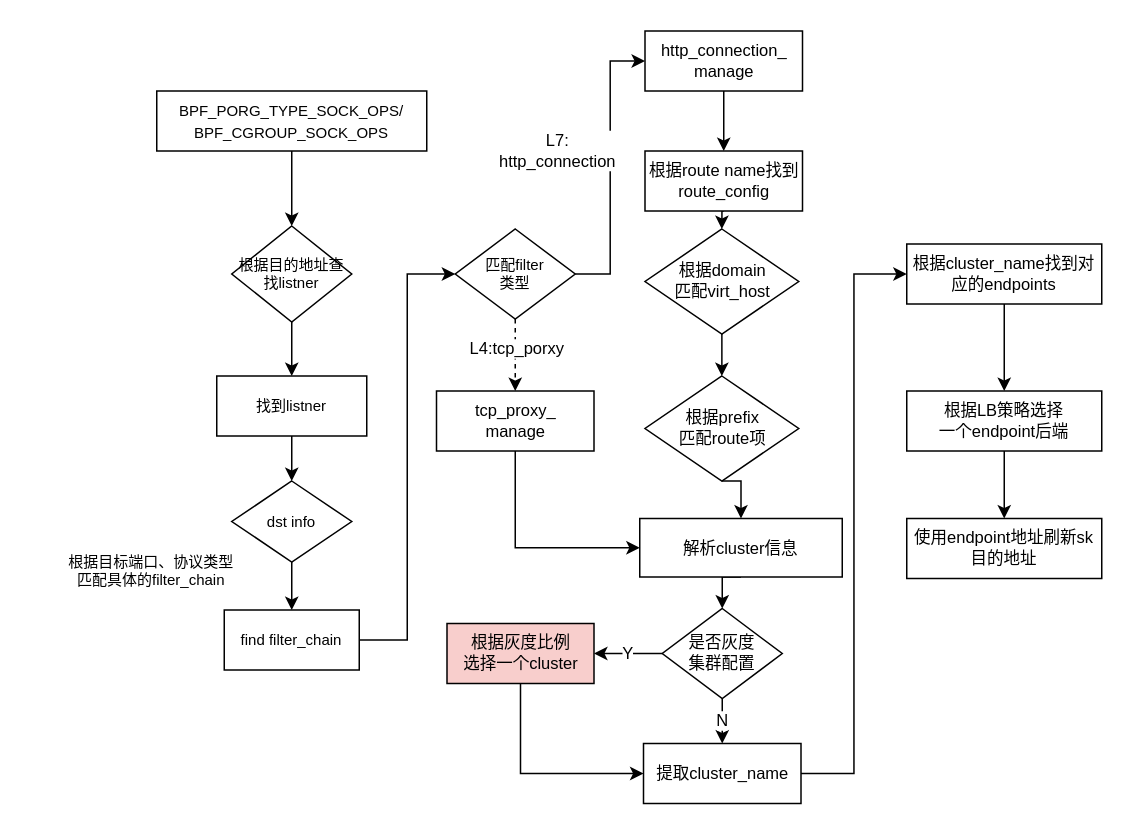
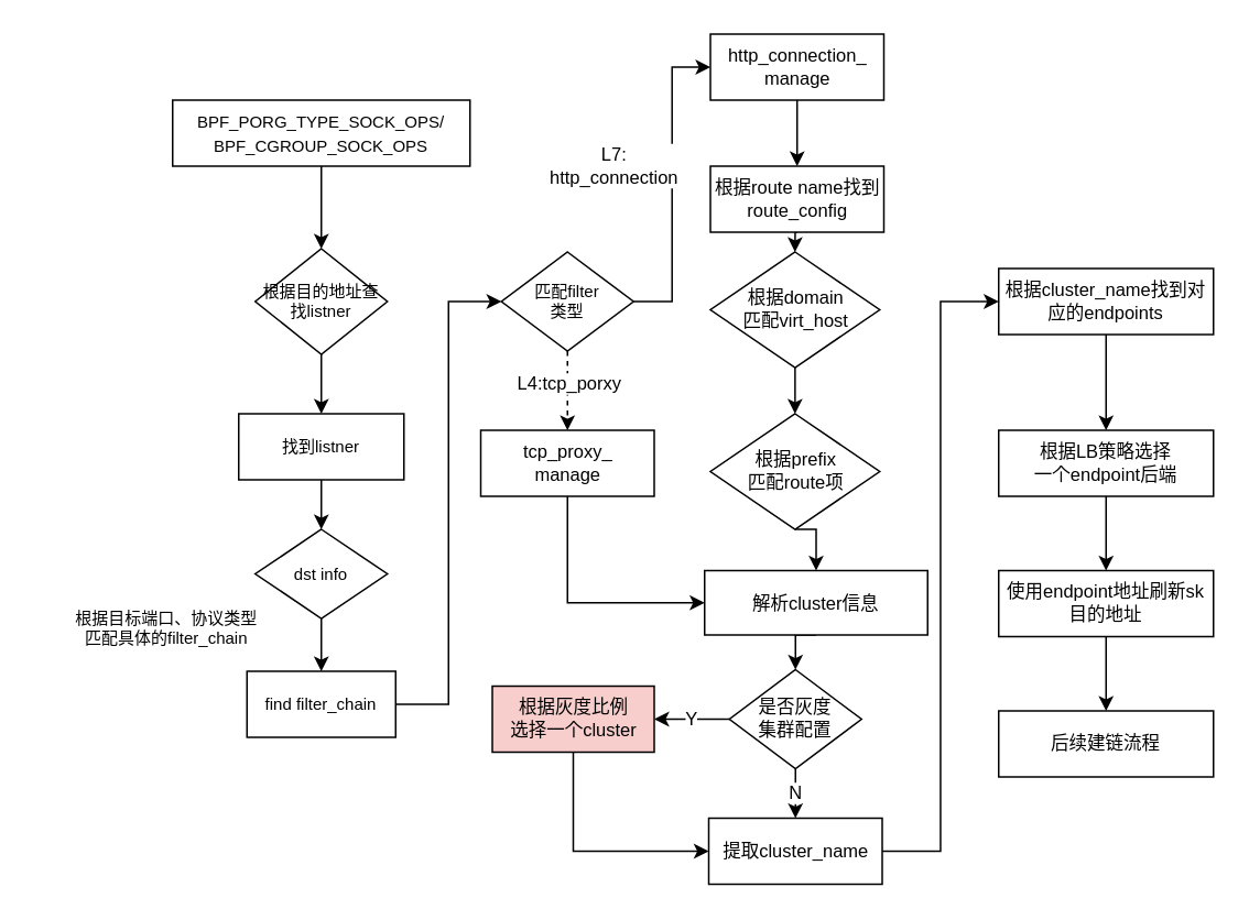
  <mxCell id="0" />
  <mxCell id="1" parent="0" />
  <mxCell id="2" style="edgeStyle=orthogonalEdgeStyle;rounded=0;orthogonalLoop=1;jettySize=auto;html=1;fontSize=10;" edge="1" parent="1" source="3" target="5"><mxGeometry relative="1" as="geometry" /></mxCell>
  <mxCell id="3" value="&lt;font style=&quot;font-size: 10px;&quot;&gt;BPF_PORG_TYPE_SOCK_OPS/&lt;br style=&quot;&quot;&gt;BPF_CGROUP_SOCK_OPS&lt;/font&gt;" style="rounded=0;whiteSpace=wrap;html=1;" vertex="1" parent="1"><mxGeometry x="104" y="60" width="180" height="40" as="geometry" /></mxCell>
  <mxCell id="4" style="edgeStyle=orthogonalEdgeStyle;rounded=0;orthogonalLoop=1;jettySize=auto;html=1;exitX=0.5;exitY=1;exitDx=0;exitDy=0;fontSize=10;" edge="1" parent="1" source="5" target="7"><mxGeometry relative="1" as="geometry" /></mxCell>
  <mxCell id="5" value="&lt;font style=&quot;font-size: 10px;&quot;&gt;根据目的地址查找listner&lt;/font&gt;" style="rhombus;whiteSpace=wrap;html=1;fontSize=10;" vertex="1" parent="1"><mxGeometry x="154" y="150" width="80" height="64" as="geometry" /></mxCell>
  <mxCell id="6" style="edgeStyle=orthogonalEdgeStyle;rounded=0;orthogonalLoop=1;jettySize=auto;html=1;exitX=0.5;exitY=1;exitDx=0;exitDy=0;entryX=0.5;entryY=0;entryDx=0;entryDy=0;fontSize=11;" edge="1" parent="1" source="7" target="9"><mxGeometry relative="1" as="geometry" /></mxCell>
  <mxCell id="7" value="找到listner" style="rounded=0;whiteSpace=wrap;html=1;fontSize=10;" vertex="1" parent="1"><mxGeometry x="144" y="250" width="100" height="40" as="geometry" /></mxCell>
  <mxCell id="8" style="edgeStyle=orthogonalEdgeStyle;rounded=0;orthogonalLoop=1;jettySize=auto;html=1;entryX=0.5;entryY=0;entryDx=0;entryDy=0;fontSize=10;" edge="1" parent="1" source="9" target="12"><mxGeometry relative="1" as="geometry" /></mxCell>
  <mxCell id="9" value="dst info" style="rhombus;whiteSpace=wrap;html=1;fontSize=10;" vertex="1" parent="1"><mxGeometry x="154" y="320" width="80" height="54" as="geometry" /></mxCell>
  <mxCell id="10" value="根据目标端口、协议类型&lt;br&gt;匹配具体的filter_chain" style="text;html=1;align=center;verticalAlign=middle;resizable=0;points=[];autosize=1;strokeColor=none;fillColor=none;fontSize=10;" vertex="1" parent="1"><mxGeometry x="20" y="360" width="160" height="40" as="geometry" /></mxCell>
  <mxCell id="11" style="edgeStyle=orthogonalEdgeStyle;rounded=0;orthogonalLoop=1;jettySize=auto;html=1;entryX=0;entryY=0.5;entryDx=0;entryDy=0;fontSize=11;" edge="1" parent="1" source="12" target="17"><mxGeometry relative="1" as="geometry" /></mxCell>
  <mxCell id="12" value="find filter_chain" style="rounded=0;whiteSpace=wrap;html=1;fontSize=10;" vertex="1" parent="1"><mxGeometry x="149" y="406" width="90" height="40" as="geometry" /></mxCell>
  <mxCell id="13" style="edgeStyle=orthogonalEdgeStyle;rounded=0;orthogonalLoop=1;jettySize=auto;html=1;entryX=0.5;entryY=0;entryDx=0;entryDy=0;fontSize=11;dashed=1;" edge="1" parent="1" source="17" target="19"><mxGeometry relative="1" as="geometry" /></mxCell>
  <mxCell id="14" value="L4:tcp_porxy" style="edgeLabel;html=1;align=center;verticalAlign=middle;resizable=0;points=[];fontSize=11;" vertex="1" connectable="0" parent="13"><mxGeometry x="-0.395" y="2" relative="1" as="geometry"><mxPoint x="-2" y="4" as="offset" /></mxGeometry></mxCell>
  <mxCell id="15" style="edgeStyle=orthogonalEdgeStyle;rounded=0;orthogonalLoop=1;jettySize=auto;html=1;exitX=1;exitY=0.5;exitDx=0;exitDy=0;entryX=0;entryY=0.5;entryDx=0;entryDy=0;fontSize=11;" edge="1" parent="1" source="17" target="21"><mxGeometry relative="1" as="geometry" /></mxCell>
  <mxCell id="16" value="L7:&lt;br&gt;http_connection" style="edgeLabel;html=1;align=center;verticalAlign=middle;resizable=0;points=[];fontSize=11;" vertex="1" connectable="0" parent="15"><mxGeometry x="-0.135" y="2" relative="1" as="geometry"><mxPoint x="-34" y="-24" as="offset" /></mxGeometry></mxCell>
  <mxCell id="17" value="匹配filter&lt;br&gt;类型" style="rhombus;whiteSpace=wrap;html=1;fontSize=10;" vertex="1" parent="1"><mxGeometry x="303" y="152" width="80" height="60" as="geometry" /></mxCell>
  <mxCell id="18" style="edgeStyle=orthogonalEdgeStyle;rounded=0;orthogonalLoop=1;jettySize=auto;html=1;exitX=0.5;exitY=1;exitDx=0;exitDy=0;entryX=0;entryY=0.5;entryDx=0;entryDy=0;fontSize=11;" edge="1" parent="1" source="19" target="29"><mxGeometry relative="1" as="geometry" /></mxCell>
  <mxCell id="19" value="&lt;font style=&quot;font-size: 11px;&quot;&gt;tcp_proxy_&lt;br&gt;manage&lt;/font&gt;" style="rounded=0;whiteSpace=wrap;html=1;fontSize=10;" vertex="1" parent="1"><mxGeometry x="290.5" y="260" width="105" height="40" as="geometry" /></mxCell>
  <mxCell id="20" style="edgeStyle=orthogonalEdgeStyle;rounded=0;orthogonalLoop=1;jettySize=auto;html=1;exitX=0.5;exitY=1;exitDx=0;exitDy=0;entryX=0.5;entryY=0;entryDx=0;entryDy=0;fontSize=11;" edge="1" parent="1" source="21" target="23"><mxGeometry relative="1" as="geometry" /></mxCell>
  <mxCell id="21" value="&lt;font style=&quot;font-size: 11px;&quot;&gt;http_connection_&lt;br&gt;manage&lt;/font&gt;" style="rounded=0;whiteSpace=wrap;html=1;fontSize=10;" vertex="1" parent="1"><mxGeometry x="429.5" y="20" width="105" height="40" as="geometry" /></mxCell>
  <mxCell id="22" style="edgeStyle=orthogonalEdgeStyle;rounded=0;orthogonalLoop=1;jettySize=auto;html=1;exitX=0.5;exitY=1;exitDx=0;exitDy=0;entryX=0.5;entryY=0;entryDx=0;entryDy=0;fontSize=11;" edge="1" parent="1" source="23" target="25"><mxGeometry relative="1" as="geometry" /></mxCell>
  <mxCell id="23" value="&lt;span style=&quot;font-size: 11px;&quot;&gt;根据route name找到route_config&lt;/span&gt;" style="rounded=0;whiteSpace=wrap;html=1;fontSize=10;" vertex="1" parent="1"><mxGeometry x="429.5" y="100" width="105" height="40" as="geometry" /></mxCell>
  <mxCell id="24" style="edgeStyle=orthogonalEdgeStyle;rounded=0;orthogonalLoop=1;jettySize=auto;html=1;exitX=0.5;exitY=1;exitDx=0;exitDy=0;entryX=0.5;entryY=0;entryDx=0;entryDy=0;fontSize=11;" edge="1" parent="1" source="25" target="27"><mxGeometry relative="1" as="geometry" /></mxCell>
  <mxCell id="25" value="根据domain&lt;br&gt;匹配virt_host" style="rhombus;whiteSpace=wrap;html=1;fontSize=11;" vertex="1" parent="1"><mxGeometry x="429.5" y="152" width="102.5" height="70" as="geometry" /></mxCell>
  <mxCell id="26" style="edgeStyle=orthogonalEdgeStyle;rounded=0;orthogonalLoop=1;jettySize=auto;html=1;exitX=0.5;exitY=1;exitDx=0;exitDy=0;entryX=0.5;entryY=0;entryDx=0;entryDy=0;fontSize=11;" edge="1" parent="1" source="27" target="29"><mxGeometry relative="1" as="geometry" /></mxCell>
  <mxCell id="27" value="根据prefix&lt;br&gt;匹配route项" style="rhombus;whiteSpace=wrap;html=1;fontSize=11;" vertex="1" parent="1"><mxGeometry x="429.5" y="250" width="102.5" height="70" as="geometry" /></mxCell>
  <mxCell id="28" style="edgeStyle=orthogonalEdgeStyle;rounded=0;orthogonalLoop=1;jettySize=auto;html=1;exitX=0.5;exitY=1;exitDx=0;exitDy=0;entryX=0.5;entryY=0;entryDx=0;entryDy=0;fontSize=11;" edge="1" parent="1" source="29" target="32"><mxGeometry relative="1" as="geometry" /></mxCell>
  <mxCell id="29" value="解析cluster信息" style="rounded=0;whiteSpace=wrap;html=1;fontSize=11;" vertex="1" parent="1"><mxGeometry x="426" y="345" width="135" height="39" as="geometry" /></mxCell>
  <mxCell id="30" value="N" style="edgeStyle=orthogonalEdgeStyle;rounded=0;orthogonalLoop=1;jettySize=auto;html=1;entryX=0.5;entryY=0;entryDx=0;entryDy=0;fontSize=11;" edge="1" parent="1" source="32" target="36"><mxGeometry relative="1" as="geometry" /></mxCell>
  <mxCell id="31" value="Y" style="edgeStyle=orthogonalEdgeStyle;rounded=0;orthogonalLoop=1;jettySize=auto;html=1;exitX=0;exitY=0.5;exitDx=0;exitDy=0;entryX=1;entryY=0.5;entryDx=0;entryDy=0;fontSize=11;" edge="1" parent="1" source="32" target="34"><mxGeometry relative="1" as="geometry" /></mxCell>
  <mxCell id="32" value="是否灰度&lt;br&gt;集群配置" style="rhombus;whiteSpace=wrap;html=1;fontSize=11;" vertex="1" parent="1"><mxGeometry x="441" y="405" width="80" height="60" as="geometry" /></mxCell>
  <mxCell id="33" style="edgeStyle=orthogonalEdgeStyle;rounded=0;orthogonalLoop=1;jettySize=auto;html=1;exitX=0.5;exitY=1;exitDx=0;exitDy=0;entryX=0;entryY=0.5;entryDx=0;entryDy=0;fontSize=11;" edge="1" parent="1" source="34" target="36"><mxGeometry relative="1" as="geometry" /></mxCell>
  <mxCell id="34" value="&lt;span style=&quot;font-size: 11px;&quot;&gt;根据灰度比例&lt;br&gt;选择一个cluster&lt;/span&gt;" style="rounded=0;whiteSpace=wrap;html=1;fontSize=10;fillColor=#f8cecc;" vertex="1" parent="1"><mxGeometry x="297.5" y="415" width="98" height="40" as="geometry" /></mxCell>
  <mxCell id="35" style="edgeStyle=orthogonalEdgeStyle;rounded=0;orthogonalLoop=1;jettySize=auto;html=1;exitX=1;exitY=0.5;exitDx=0;exitDy=0;entryX=0;entryY=0.5;entryDx=0;entryDy=0;fontSize=11;" edge="1" parent="1" source="36" target="38"><mxGeometry relative="1" as="geometry" /></mxCell>
  <mxCell id="36" value="&lt;span style=&quot;font-size: 11px;&quot;&gt;提取cluster_name&lt;/span&gt;" style="rounded=0;whiteSpace=wrap;html=1;fontSize=10;" vertex="1" parent="1"><mxGeometry x="428.5" y="495" width="105" height="40" as="geometry" /></mxCell>
  <mxCell id="37" style="edgeStyle=orthogonalEdgeStyle;rounded=0;orthogonalLoop=1;jettySize=auto;html=1;entryX=0.5;entryY=0;entryDx=0;entryDy=0;fontSize=11;" edge="1" parent="1" source="38" target="40"><mxGeometry relative="1" as="geometry" /></mxCell>
  <mxCell id="38" value="&lt;span style=&quot;font-size: 11px;&quot;&gt;根据cluster_name找到对应的endpoints&lt;/span&gt;" style="rounded=0;whiteSpace=wrap;html=1;fontSize=10;" vertex="1" parent="1"><mxGeometry x="604" y="162" width="130" height="40" as="geometry" /></mxCell>
  <mxCell id="39" value="" style="edgeStyle=orthogonalEdgeStyle;rounded=0;orthogonalLoop=1;jettySize=auto;html=1;fontSize=11;" edge="1" parent="1" source="40" target="42"><mxGeometry relative="1" as="geometry" /></mxCell>
  <mxCell id="40" value="&lt;span style=&quot;font-size: 11px;&quot;&gt;根据LB策略选择&lt;br&gt;一个endpoint后端&lt;/span&gt;" style="rounded=0;whiteSpace=wrap;html=1;fontSize=10;" vertex="1" parent="1"><mxGeometry x="604" y="260" width="130" height="40" as="geometry" /></mxCell>
+ <mxCell id="41" value="" style="edgeStyle=orthogonalEdgeStyle;rounded=0;orthogonalLoop=1;jettySize=auto;html=1;fontSize=11;" edge="1" parent="1" source="42" target="43"><mxGeometry relative="1" as="geometry" /></mxCell>
  <mxCell id="42" value="&lt;span style=&quot;font-size: 11px;&quot;&gt;使用endpoint地址刷新sk目的地址&lt;/span&gt;" style="rounded=0;whiteSpace=wrap;html=1;fontSize=10;" vertex="1" parent="1"><mxGeometry x="604" y="345" width="130" height="40" as="geometry" /></mxCell>
+ <mxCell id="43" value="&lt;span style=&quot;font-size: 11px;&quot;&gt;后续建链流程&lt;/span&gt;" style="rounded=0;whiteSpace=wrap;html=1;fontSize=10;" vertex="1" parent="1"><mxGeometry x="604" y="430" width="130" height="40" as="geometry" /></mxCell>
